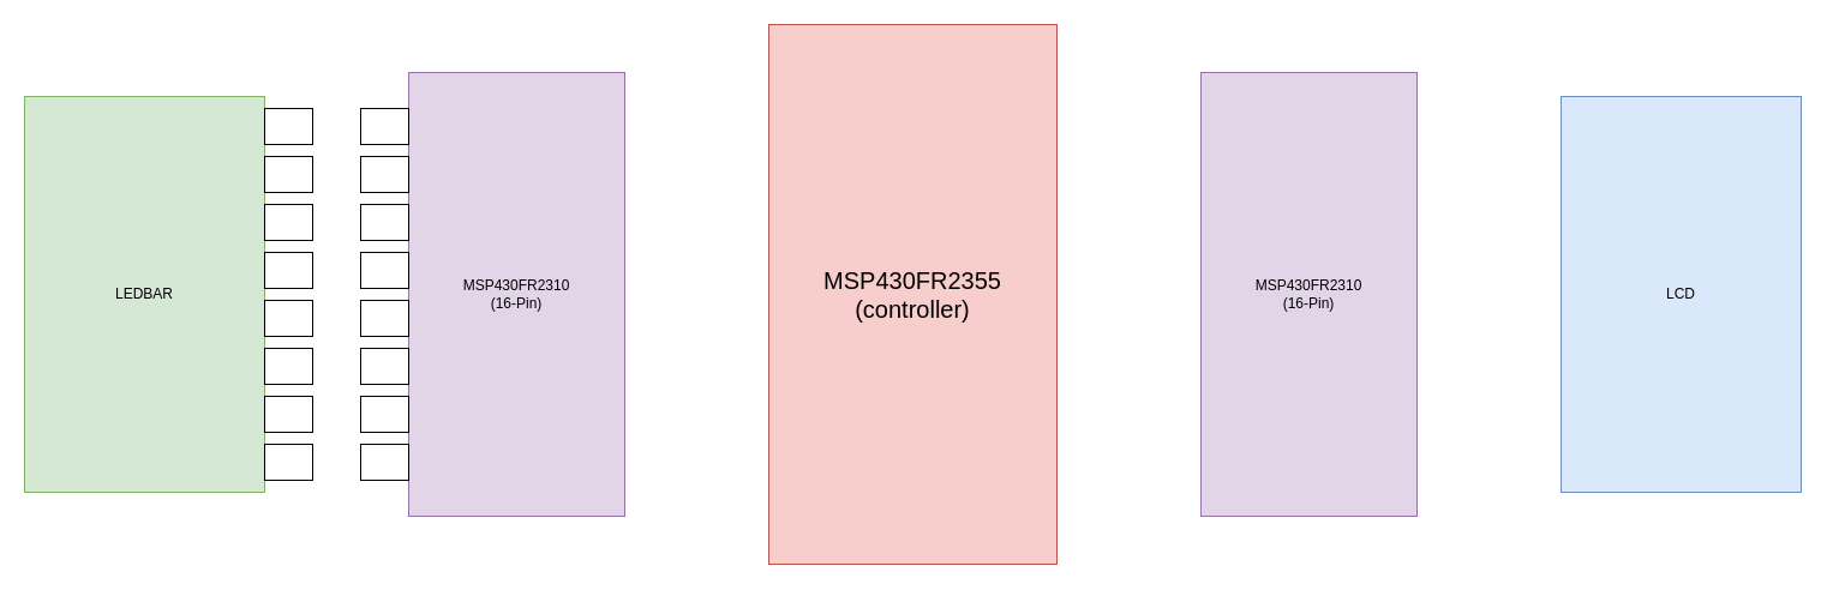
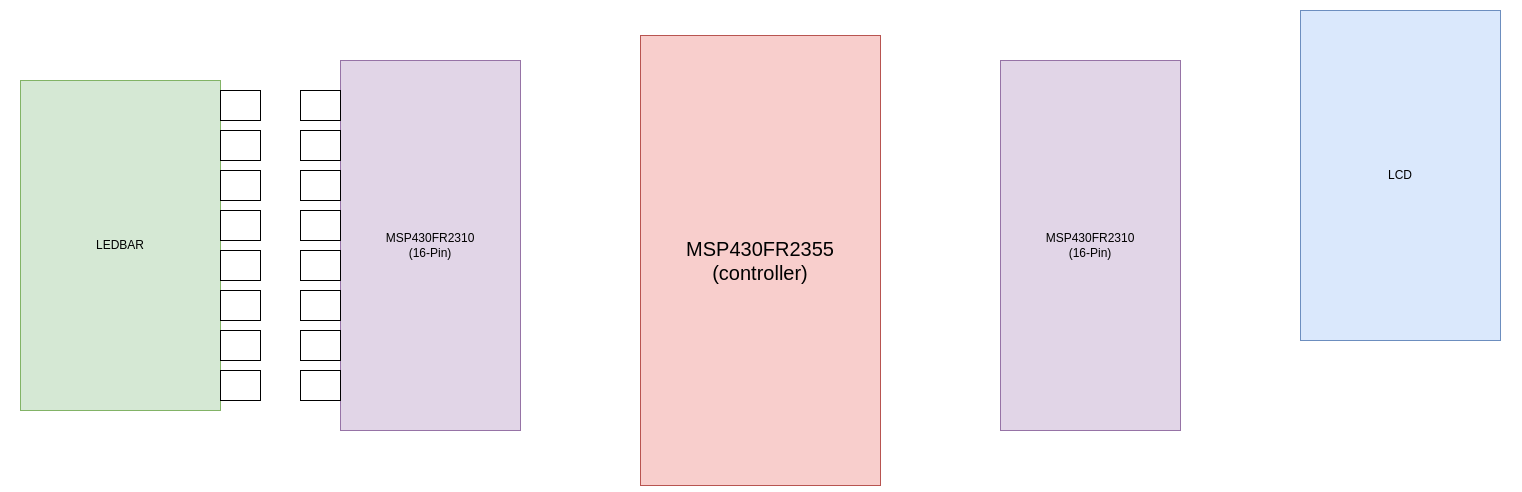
  <mxCell id="0" />
  <mxCell id="1" parent="0" />
- <mxCell id="2" value="&lt;font style=&quot;font-size: 20px;&quot;&gt;MSP430FR2355&lt;/font&gt;&lt;div&gt;&lt;font style=&quot;font-size: 20px;&quot;&gt;(controller)&lt;/font&gt;&lt;/div&gt;" style="rounded=0;whiteSpace=wrap;html=1;fillColor=#f8cecc;strokeColor=#b85450;" parent="1" vertex="1"><mxGeometry x="640" y="20" width="240" height="450" as="geometry" /></mxCell>
+ <mxCell id="2" value="&lt;font style=&quot;font-size: 20px;&quot;&gt;MSP430FR2355&lt;/font&gt;&lt;div&gt;&lt;font style=&quot;font-size: 20px;&quot;&gt;(controller)&lt;/font&gt;&lt;/div&gt;" style="rounded=0;whiteSpace=wrap;html=1;fillColor=#f8cecc;strokeColor=#b85450;" parent="1" vertex="1"><mxGeometry x="640" y="35" width="240" height="450" as="geometry" /></mxCell>
  <mxCell id="3" value="MSP430FR2310&lt;br&gt;(16-Pin)" style="rounded=0;whiteSpace=wrap;html=1;fillColor=#e1d5e7;strokeColor=#9673a6;" parent="1" vertex="1"><mxGeometry x="1000" y="60" width="180" height="370" as="geometry" /></mxCell>
  <mxCell id="4" value="LEDBAR" style="rounded=0;whiteSpace=wrap;html=1;fillColor=#d5e8d4;strokeColor=#82b366;" parent="1" vertex="1"><mxGeometry x="20" y="80" width="200" height="330" as="geometry" /></mxCell>
- <mxCell id="5" value="LCD" style="rounded=0;whiteSpace=wrap;html=1;fillColor=#dae8fc;strokeColor=#6c8ebf;" parent="1" vertex="1"><mxGeometry x="1300" y="80" width="200" height="330" as="geometry" /></mxCell>
+ <mxCell id="5" value="LCD" style="rounded=0;whiteSpace=wrap;html=1;fillColor=#dae8fc;strokeColor=#6c8ebf;" parent="1" vertex="1"><mxGeometry x="1300" y="10" width="200" height="330" as="geometry" /></mxCell>
  <mxCell id="6" value="MSP430FR2310&lt;br&gt;(16-Pin)" style="rounded=0;whiteSpace=wrap;html=1;fillColor=#e1d5e7;strokeColor=#9673a6;" vertex="1" parent="1"><mxGeometry x="340" y="60" width="180" height="370" as="geometry" /></mxCell>
  <mxCell id="7" value="" style="rounded=0;whiteSpace=wrap;html=1;" vertex="1" parent="1"><mxGeometry x="220" y="370" width="40" height="30" as="geometry" /></mxCell>
  <mxCell id="8" value="" style="rounded=0;whiteSpace=wrap;html=1;" vertex="1" parent="1"><mxGeometry x="220" y="290" width="40" height="30" as="geometry" /></mxCell>
  <mxCell id="9" value="" style="rounded=0;whiteSpace=wrap;html=1;" vertex="1" parent="1"><mxGeometry x="220" y="330" width="40" height="30" as="geometry" /></mxCell>
  <mxCell id="10" value="" style="rounded=0;whiteSpace=wrap;html=1;" vertex="1" parent="1"><mxGeometry x="220" y="250" width="40" height="30" as="geometry" /></mxCell>
  <mxCell id="11" value="" style="rounded=0;whiteSpace=wrap;html=1;" vertex="1" parent="1"><mxGeometry x="220" y="210" width="40" height="30" as="geometry" /></mxCell>
  <mxCell id="12" value="" style="rounded=0;whiteSpace=wrap;html=1;" vertex="1" parent="1"><mxGeometry x="220" y="170" width="40" height="30" as="geometry" /></mxCell>
  <mxCell id="13" value="" style="rounded=0;whiteSpace=wrap;html=1;" vertex="1" parent="1"><mxGeometry x="220" y="130" width="40" height="30" as="geometry" /></mxCell>
  <mxCell id="14" value="" style="rounded=0;whiteSpace=wrap;html=1;" vertex="1" parent="1"><mxGeometry x="220" y="90" width="40" height="30" as="geometry" /></mxCell>
  <mxCell id="15" value="" style="rounded=0;whiteSpace=wrap;html=1;" vertex="1" parent="1"><mxGeometry x="300" y="370" width="40" height="30" as="geometry" /></mxCell>
  <mxCell id="16" value="" style="rounded=0;whiteSpace=wrap;html=1;" vertex="1" parent="1"><mxGeometry x="300" y="290" width="40" height="30" as="geometry" /></mxCell>
  <mxCell id="17" value="" style="rounded=0;whiteSpace=wrap;html=1;" vertex="1" parent="1"><mxGeometry x="300" y="330" width="40" height="30" as="geometry" /></mxCell>
  <mxCell id="18" value="" style="rounded=0;whiteSpace=wrap;html=1;" vertex="1" parent="1"><mxGeometry x="300" y="250" width="40" height="30" as="geometry" /></mxCell>
  <mxCell id="19" value="" style="rounded=0;whiteSpace=wrap;html=1;" vertex="1" parent="1"><mxGeometry x="300" y="210" width="40" height="30" as="geometry" /></mxCell>
  <mxCell id="20" value="" style="rounded=0;whiteSpace=wrap;html=1;" vertex="1" parent="1"><mxGeometry x="300" y="170" width="40" height="30" as="geometry" /></mxCell>
  <mxCell id="21" value="" style="rounded=0;whiteSpace=wrap;html=1;" vertex="1" parent="1"><mxGeometry x="300" y="130" width="40" height="30" as="geometry" /></mxCell>
  <mxCell id="22" value="" style="rounded=0;whiteSpace=wrap;html=1;" vertex="1" parent="1"><mxGeometry x="300" y="90" width="40" height="30" as="geometry" /></mxCell>
